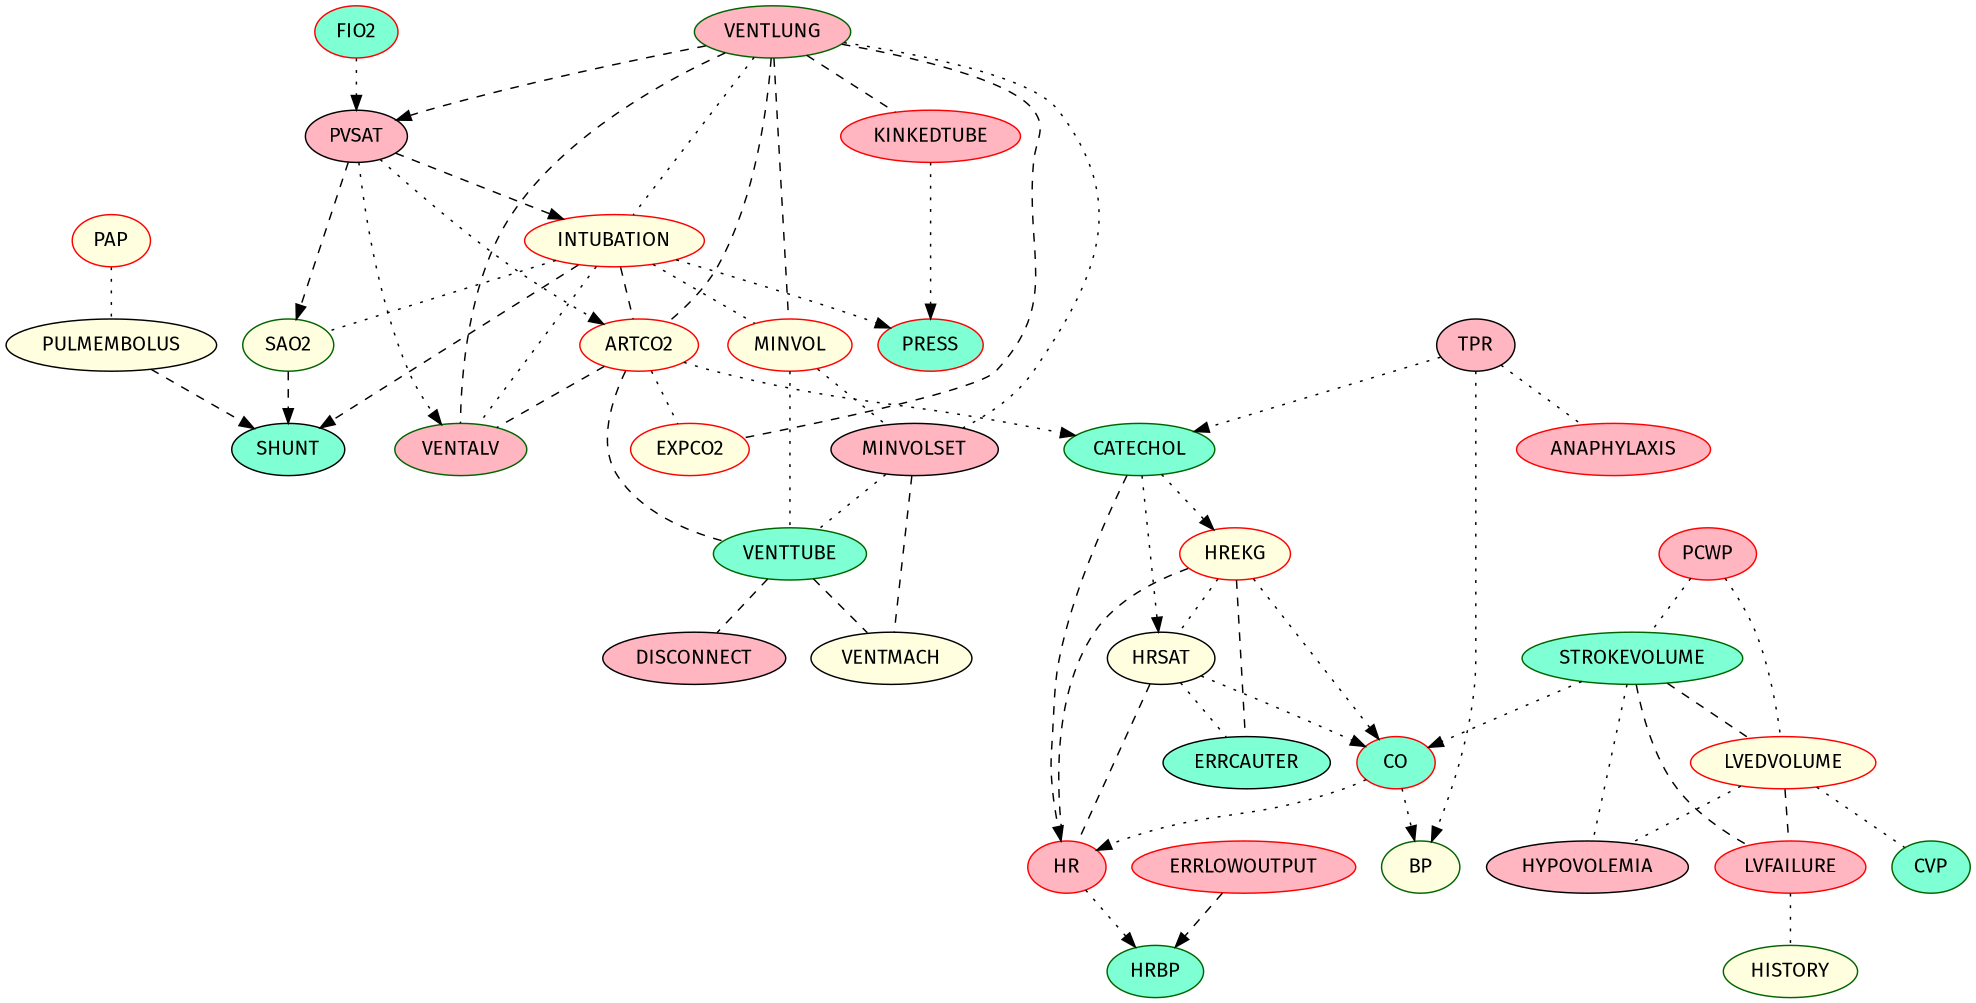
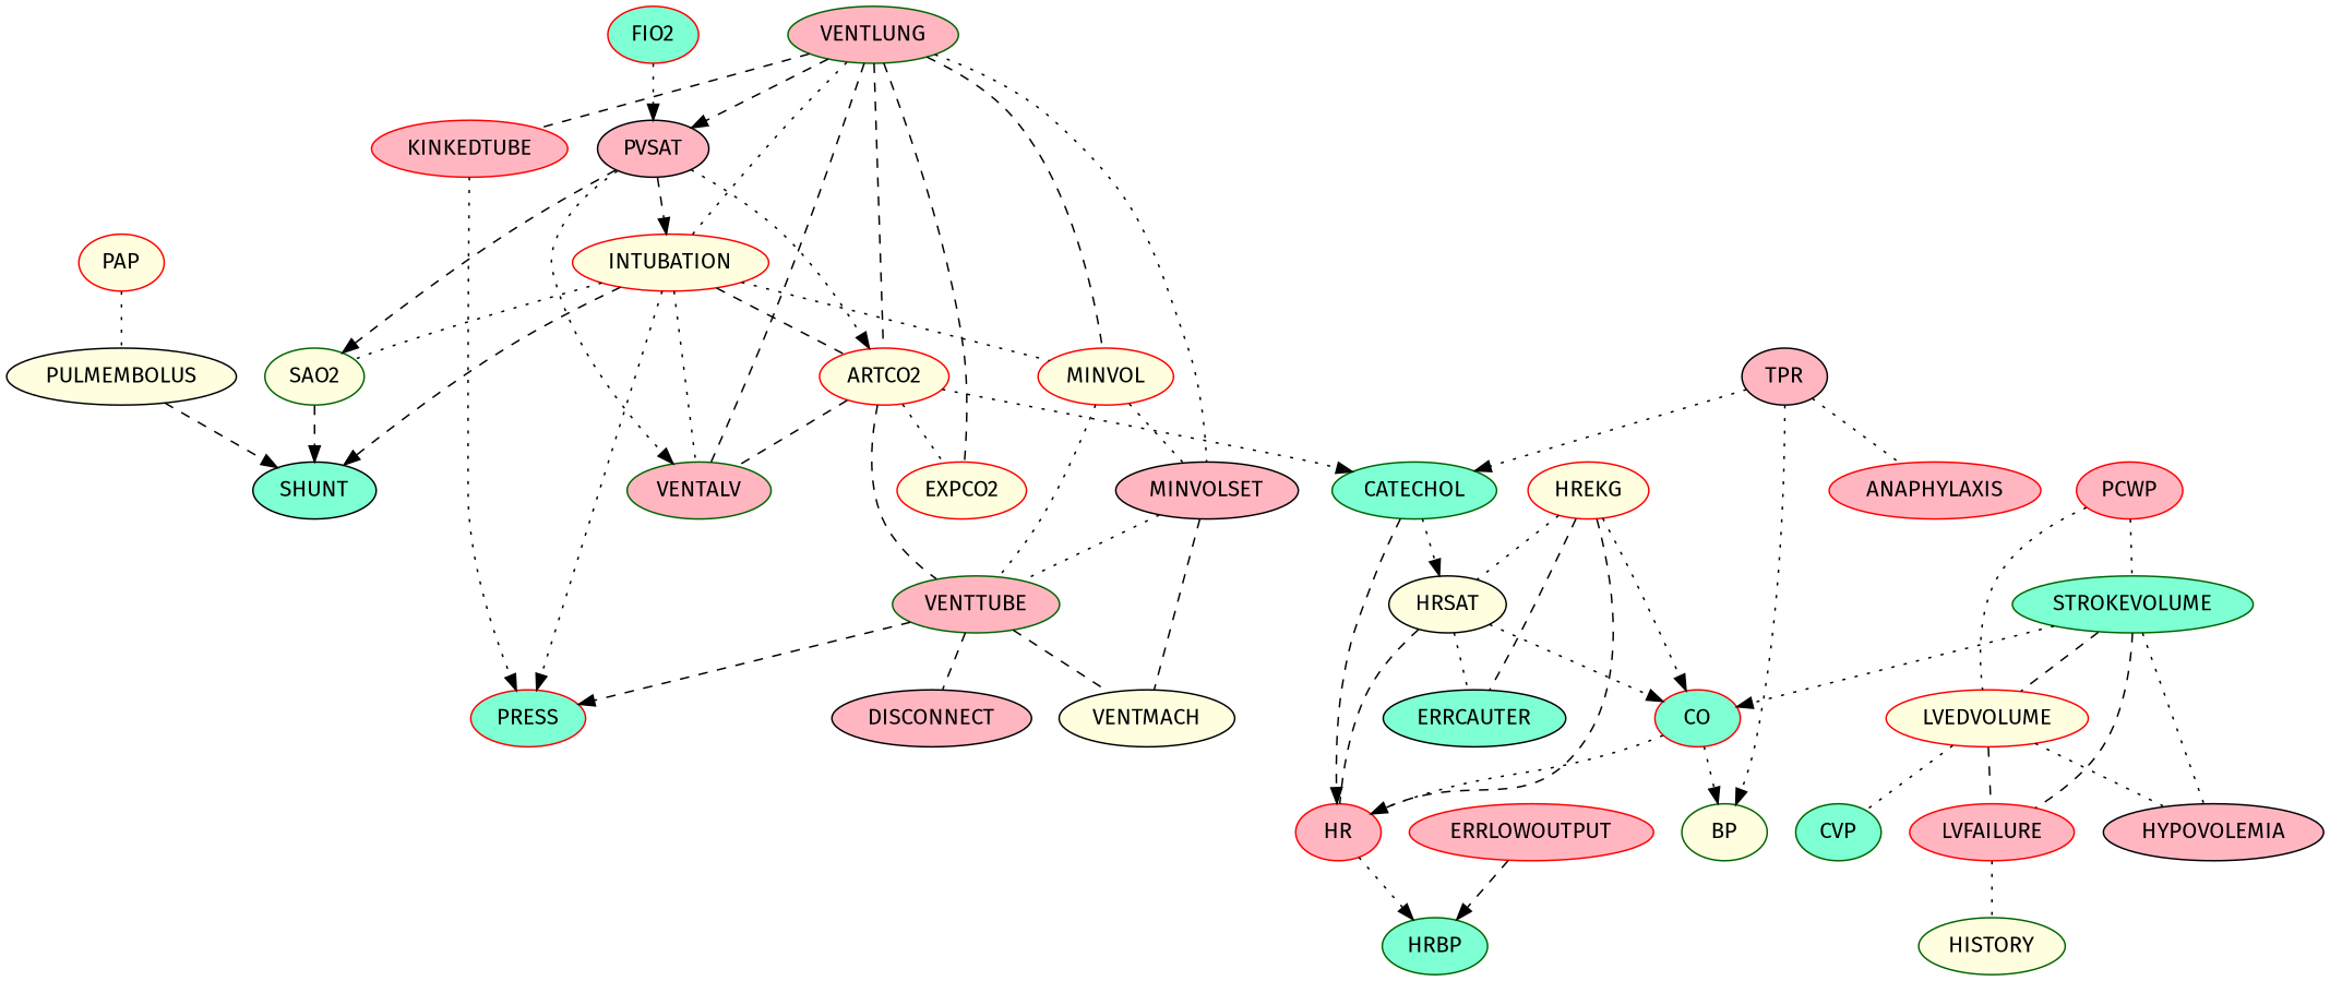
  digraph {
    fontname="Fira Sans"
    node [color=red fillcolor=lightpink fontname="Fira Sans" style=filled]
    edge [fontname="Fira Sans" style=dotted dir=none]
    PVSAT [color=black]
    SAO2 [color=darkgreen fillcolor=lightyellow]
    INTUBATION [fillcolor=lightyellow]
    ARTCO2 [fillcolor=lightyellow]
    VENTALV [color=darkgreen]
    SHUNT [color=black fillcolor=aquamarine]
    PRESS [fillcolor=aquamarine]
    MINVOL [fillcolor=lightyellow]
    CATECHOL [color=darkgreen fillcolor=aquamarine]
    EXPCO2 [fillcolor=lightyellow]
-   VENTTUBE [color=darkgreen fillcolor=aquamarine]
+   VENTTUBE [color=darkgreen]
    MINVOLSET [color=black]
    PULMEMBOLUS [color=black fillcolor=lightyellow]
    TPR [color=black]
    BP [color=darkgreen fillcolor=lightyellow]
    ANAPHYLAXIS
    HR
    HRSAT [color=black fillcolor=lightyellow]
    HREKG [fillcolor=lightyellow]
    HRBP [color=darkgreen fillcolor=aquamarine]
    CO [fillcolor=aquamarine]
    ERRCAUTER [color=black fillcolor=aquamarine]
    VENTLUNG [color=darkgreen]
    KINKEDTUBE
    VENTMACH [color=black fillcolor=lightyellow]
    DISCONNECT [color=black]
    ERRLOWOUTPUT
    STROKEVOLUME [color=darkgreen fillcolor=aquamarine]
    LVEDVOLUME [fillcolor=lightyellow]
    HYPOVOLEMIA [color=black]
    LVFAILURE
    CVP [color=darkgreen fillcolor=aquamarine]
    HISTORY [color=darkgreen fillcolor=lightyellow]
    FIO2 [fillcolor=aquamarine]
    PCWP
    PAP [fillcolor=lightyellow]
    PVSAT -> SAO2 [style=dashed dir=""]
    PVSAT -> INTUBATION [style=dashed dir=""]
    PVSAT -> ARTCO2 [dir=""]
    PVSAT -> VENTALV [dir=""]
    SAO2 -> SHUNT [style=dashed dir=""]
    INTUBATION -> SAO2
    INTUBATION -> ARTCO2 [style=dashed]
    INTUBATION -> VENTALV
    INTUBATION -> SHUNT [style=dashed dir=""]
    INTUBATION -> PRESS [dir=""]
    INTUBATION -> MINVOL
    ARTCO2 -> VENTALV [style=dashed]
    ARTCO2 -> CATECHOL [dir=""]
    ARTCO2 -> EXPCO2
    ARTCO2 -> VENTTUBE [style=dashed]
    MINVOL -> VENTTUBE
    MINVOL -> MINVOLSET
    CATECHOL -> HR [style=dashed dir=""]
    CATECHOL -> HRSAT [dir=""]
-   CATECHOL -> HREKG [dir=""]
+   VENTTUBE -> PRESS [style=dashed dir=""]
    VENTTUBE -> VENTMACH [style=dashed]
    VENTTUBE -> DISCONNECT [style=dashed]
    MINVOLSET -> VENTTUBE
    MINVOLSET -> VENTMACH [style=dashed]
    PULMEMBOLUS -> SHUNT [style=dashed dir=""]
    TPR -> CATECHOL [dir=""]
    TPR -> BP [dir=""]
    TPR -> ANAPHYLAXIS
    HR -> HRBP [dir=""]
    HRSAT -> HR [style=dashed]
    HRSAT -> CO [dir=""]
    HRSAT -> ERRCAUTER
    HREKG -> HR [style=dashed]
    HREKG -> HRSAT
    HREKG -> CO [dir=""]
    HREKG -> ERRCAUTER [style=dashed]
    CO -> BP [dir=""]
    CO -> HR [dir=""]
    VENTLUNG -> PVSAT [style=dashed dir=""]
    VENTLUNG -> INTUBATION
    VENTLUNG -> ARTCO2 [style=dashed]
    VENTLUNG -> VENTALV [style=dashed]
    VENTLUNG -> MINVOL [style=dashed]
    VENTLUNG -> EXPCO2 [style=dashed]
    VENTLUNG -> MINVOLSET
    VENTLUNG -> KINKEDTUBE [style=dashed]
    KINKEDTUBE -> PRESS [dir=""]
    ERRLOWOUTPUT -> HRBP [style=dashed dir=""]
    STROKEVOLUME -> CO [dir=""]
    STROKEVOLUME -> LVEDVOLUME [style=dashed]
    STROKEVOLUME -> HYPOVOLEMIA
    STROKEVOLUME -> LVFAILURE [style=dashed]
    LVEDVOLUME -> HYPOVOLEMIA
    LVEDVOLUME -> LVFAILURE [style=dashed]
    LVEDVOLUME -> CVP
    LVFAILURE -> HISTORY
    FIO2 -> PVSAT [dir=""]
    PCWP -> STROKEVOLUME
    PCWP -> LVEDVOLUME
    PAP -> PULMEMBOLUS
  }
